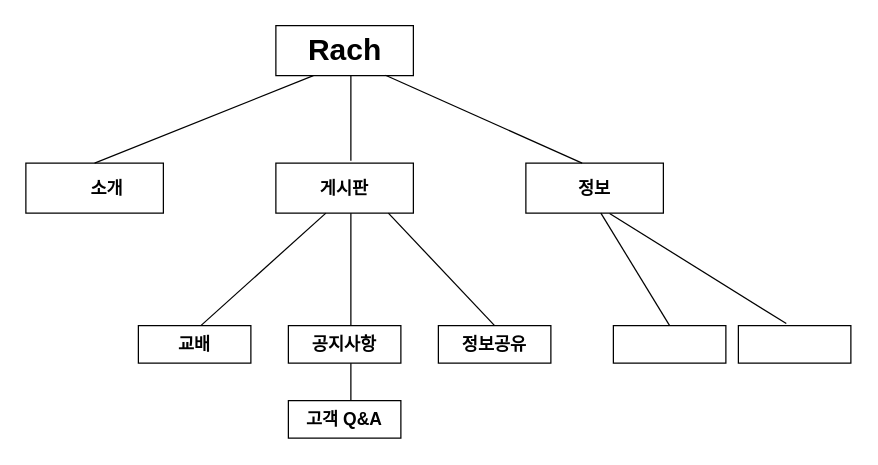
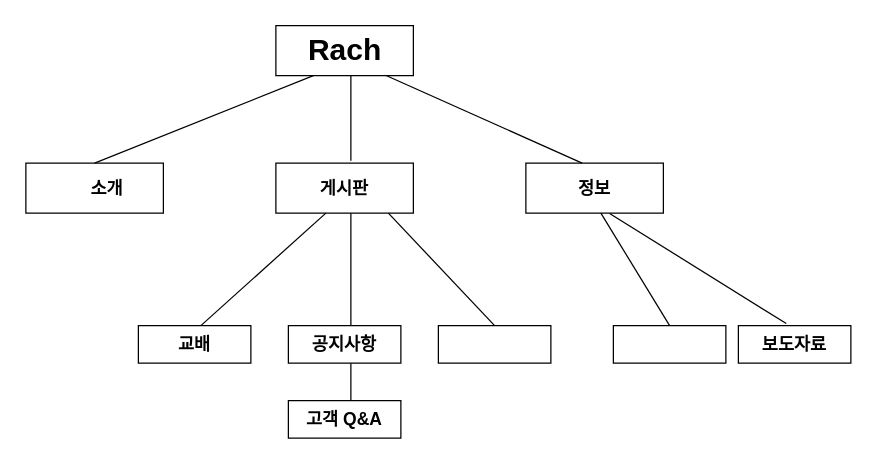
  <mxCell id="0" />
  <mxCell id="1" parent="0" />
  <mxCell id="2" value="&lt;span style=&quot;color: rgba(0 , 0 , 0 , 0) ; font-family: monospace ; font-size: 0px&quot;&gt;%3CmxGraphModel%3E%3Croot%3E%3CmxCell%20id%3D%220%22%2F%3E%3CmxCell%20id%3D%221%22%20parent%3D%220%22%2F%3E%3CmxCell%20id%3D%222%22%20value%3D%22%22%20style%3D%22rounded%3D0%3BwhiteSpace%3Dwrap%3Bhtml%3D1%3B%22%20vertex%3D%221%22%20parent%3D%221%22%3E%3CmxGeometry%20x%3D%22340%22%20y%3D%22190%22%20width%3D%22110%22%20height%3D%2240%22%20as%3D%22geometry%22%2F%3E%3C%2FmxCell%3E%3C%2Froot%3E%3C%2FmxGraphModel%3E&lt;/span&gt;" style="rounded=0;whiteSpace=wrap;html=1;" vertex="1" parent="1"><mxGeometry x="220" y="20" width="110" height="40" as="geometry" /></mxCell>
  <mxCell id="3" value="" style="rounded=0;whiteSpace=wrap;html=1;" vertex="1" parent="1"><mxGeometry x="20" y="130" width="110" height="40" as="geometry" /></mxCell>
  <mxCell id="4" value="" style="rounded=0;whiteSpace=wrap;html=1;" vertex="1" parent="1"><mxGeometry x="220" y="130" width="110" height="40" as="geometry" /></mxCell>
  <mxCell id="5" value="" style="rounded=0;whiteSpace=wrap;html=1;" vertex="1" parent="1"><mxGeometry x="420" y="130" width="110" height="40" as="geometry" /></mxCell>
  <mxCell id="6" value="" style="rounded=0;whiteSpace=wrap;html=1;" vertex="1" parent="1"><mxGeometry x="110" y="260" width="90" height="30" as="geometry" /></mxCell>
  <mxCell id="7" value="" style="rounded=0;whiteSpace=wrap;html=1;" vertex="1" parent="1"><mxGeometry x="230" y="260" width="90" height="30" as="geometry" /></mxCell>
  <mxCell id="8" value="" style="rounded=0;whiteSpace=wrap;html=1;" vertex="1" parent="1"><mxGeometry x="350" y="260" width="90" height="30" as="geometry" /></mxCell>
  <mxCell id="9" value="&lt;b&gt;&lt;font style=&quot;font-size: 14px&quot;&gt;소개&lt;/font&gt;&lt;/b&gt;" style="text;html=1;strokeColor=none;fillColor=none;align=center;verticalAlign=middle;whiteSpace=wrap;rounded=0;" vertex="1" parent="1"><mxGeometry x="50" y="140" width="70" height="20" as="geometry" /></mxCell>
  <mxCell id="10" value="Rach" style="text;strokeColor=none;fillColor=none;html=1;fontSize=24;fontStyle=1;verticalAlign=middle;align=center;" vertex="1" parent="1"><mxGeometry x="225" y="20" width="100" height="40" as="geometry" /></mxCell>
  <mxCell id="11" value="&lt;span style=&quot;font-size: 14px&quot;&gt;&lt;b&gt;게시판&lt;/b&gt;&lt;/span&gt;" style="text;html=1;strokeColor=none;fillColor=none;align=center;verticalAlign=middle;whiteSpace=wrap;rounded=0;" vertex="1" parent="1"><mxGeometry x="240" y="140" width="70" height="20" as="geometry" /></mxCell>
  <mxCell id="12" value="&lt;b&gt;&lt;font style=&quot;font-size: 14px&quot;&gt;정보&lt;br&gt;&lt;/font&gt;&lt;/b&gt;" style="text;html=1;strokeColor=none;fillColor=none;align=center;verticalAlign=middle;whiteSpace=wrap;rounded=0;" vertex="1" parent="1"><mxGeometry x="440" y="140" width="70" height="20" as="geometry" /></mxCell>
  <mxCell id="13" value="&lt;span style=&quot;font-size: 14px&quot;&gt;&lt;b&gt;교배&lt;/b&gt;&lt;/span&gt;" style="text;html=1;strokeColor=none;fillColor=none;align=center;verticalAlign=middle;whiteSpace=wrap;rounded=0;" vertex="1" parent="1"><mxGeometry x="120" y="265" width="70" height="20" as="geometry" /></mxCell>
  <mxCell id="14" value="&lt;b&gt;&lt;font style=&quot;font-size: 14px&quot;&gt;공지사항&lt;/font&gt;&lt;/b&gt;" style="text;html=1;strokeColor=none;fillColor=none;align=center;verticalAlign=middle;whiteSpace=wrap;rounded=0;" vertex="1" parent="1"><mxGeometry x="240" y="265" width="70" height="20" as="geometry" /></mxCell>
- <mxCell id="15" value="&lt;b&gt;&lt;font style=&quot;font-size: 14px&quot;&gt;정보공유&lt;/font&gt;&lt;/b&gt;" style="text;html=1;strokeColor=none;fillColor=none;align=center;verticalAlign=middle;whiteSpace=wrap;rounded=0;" vertex="1" parent="1"><mxGeometry x="360" y="265" width="70" height="20" as="geometry" /></mxCell>
  <mxCell id="16" value="" style="rounded=0;whiteSpace=wrap;html=1;" vertex="1" parent="1"><mxGeometry x="230" y="320" width="90" height="30" as="geometry" /></mxCell>
  <mxCell id="17" value="" style="rounded=0;whiteSpace=wrap;html=1;" vertex="1" parent="1"><mxGeometry x="490" y="260" width="90" height="30" as="geometry" /></mxCell>
  <mxCell id="18" value="&lt;span style=&quot;font-size: 14px&quot;&gt;&lt;b&gt;고객 Q&amp;amp;A&lt;/b&gt;&lt;/span&gt;" style="text;html=1;strokeColor=none;fillColor=none;align=center;verticalAlign=middle;whiteSpace=wrap;rounded=0;" vertex="1" parent="1"><mxGeometry x="240" y="325" width="70" height="20" as="geometry" /></mxCell>
  <mxCell id="19" value="" style="endArrow=none;html=1;exitX=0.5;exitY=0;exitDx=0;exitDy=0;" edge="1" parent="1" source="3"><mxGeometry width="50" height="50" relative="1" as="geometry"><mxPoint x="200" y="110" as="sourcePoint" /><mxPoint x="250" y="60" as="targetPoint" /></mxGeometry></mxCell>
  <mxCell id="20" value="" style="endArrow=none;html=1;" edge="1" parent="1"><mxGeometry width="50" height="50" relative="1" as="geometry"><mxPoint x="280" y="128" as="sourcePoint" /><mxPoint x="280" y="60" as="targetPoint" /></mxGeometry></mxCell>
  <mxCell id="21" value="" style="endArrow=none;html=1;entryX=0.827;entryY=0.992;entryDx=0;entryDy=0;entryPerimeter=0;" edge="1" parent="1" target="10"><mxGeometry width="50" height="50" relative="1" as="geometry"><mxPoint x="465" y="130" as="sourcePoint" /><mxPoint x="319" y="60" as="targetPoint" /></mxGeometry></mxCell>
  <mxCell id="22" value="" style="endArrow=none;html=1;" edge="1" parent="1"><mxGeometry width="50" height="50" relative="1" as="geometry"><mxPoint x="160" y="260" as="sourcePoint" /><mxPoint x="260" y="170" as="targetPoint" /></mxGeometry></mxCell>
  <mxCell id="23" value="" style="endArrow=none;html=1;" edge="1" parent="1"><mxGeometry width="50" height="50" relative="1" as="geometry"><mxPoint x="280" y="260" as="sourcePoint" /><mxPoint x="280" y="170" as="targetPoint" /></mxGeometry></mxCell>
  <mxCell id="24" value="" style="endArrow=none;html=1;" edge="1" parent="1"><mxGeometry width="50" height="50" relative="1" as="geometry"><mxPoint x="280" y="320" as="sourcePoint" /><mxPoint x="280" y="290" as="targetPoint" /></mxGeometry></mxCell>
  <mxCell id="25" value="" style="endArrow=none;html=1;exitX=0.5;exitY=0;exitDx=0;exitDy=0;" edge="1" parent="1" source="8"><mxGeometry width="50" height="50" relative="1" as="geometry"><mxPoint x="260" y="220" as="sourcePoint" /><mxPoint x="310" y="170" as="targetPoint" /></mxGeometry></mxCell>
  <mxCell id="26" value="" style="endArrow=none;html=1;exitX=0.5;exitY=0;exitDx=0;exitDy=0;" edge="1" parent="1" source="17"><mxGeometry width="50" height="50" relative="1" as="geometry"><mxPoint x="430" y="220" as="sourcePoint" /><mxPoint x="480" y="170" as="targetPoint" /></mxGeometry></mxCell>
  <mxCell id="27" value="" style="rounded=0;whiteSpace=wrap;html=1;" vertex="1" parent="1"><mxGeometry x="590" y="260" width="90" height="30" as="geometry" /></mxCell>
+ <mxCell id="28" value="&lt;span style=&quot;font-size: 14px&quot;&gt;&lt;b&gt;보도자료&lt;br&gt;&lt;/b&gt;&lt;/span&gt;" style="text;html=1;strokeColor=none;fillColor=none;align=center;verticalAlign=middle;whiteSpace=wrap;rounded=0;" vertex="1" parent="1"><mxGeometry x="600" y="265" width="70" height="20" as="geometry" /></mxCell>
  <mxCell id="29" value="" style="endArrow=none;html=1;exitX=0.426;exitY=-0.056;exitDx=0;exitDy=0;exitPerimeter=0;entryX=0.609;entryY=1.008;entryDx=0;entryDy=0;entryPerimeter=0;" edge="1" parent="1" source="27" target="5"><mxGeometry width="50" height="50" relative="1" as="geometry"><mxPoint x="555" y="260" as="sourcePoint" /><mxPoint x="500" y="170" as="targetPoint" /></mxGeometry></mxCell>
